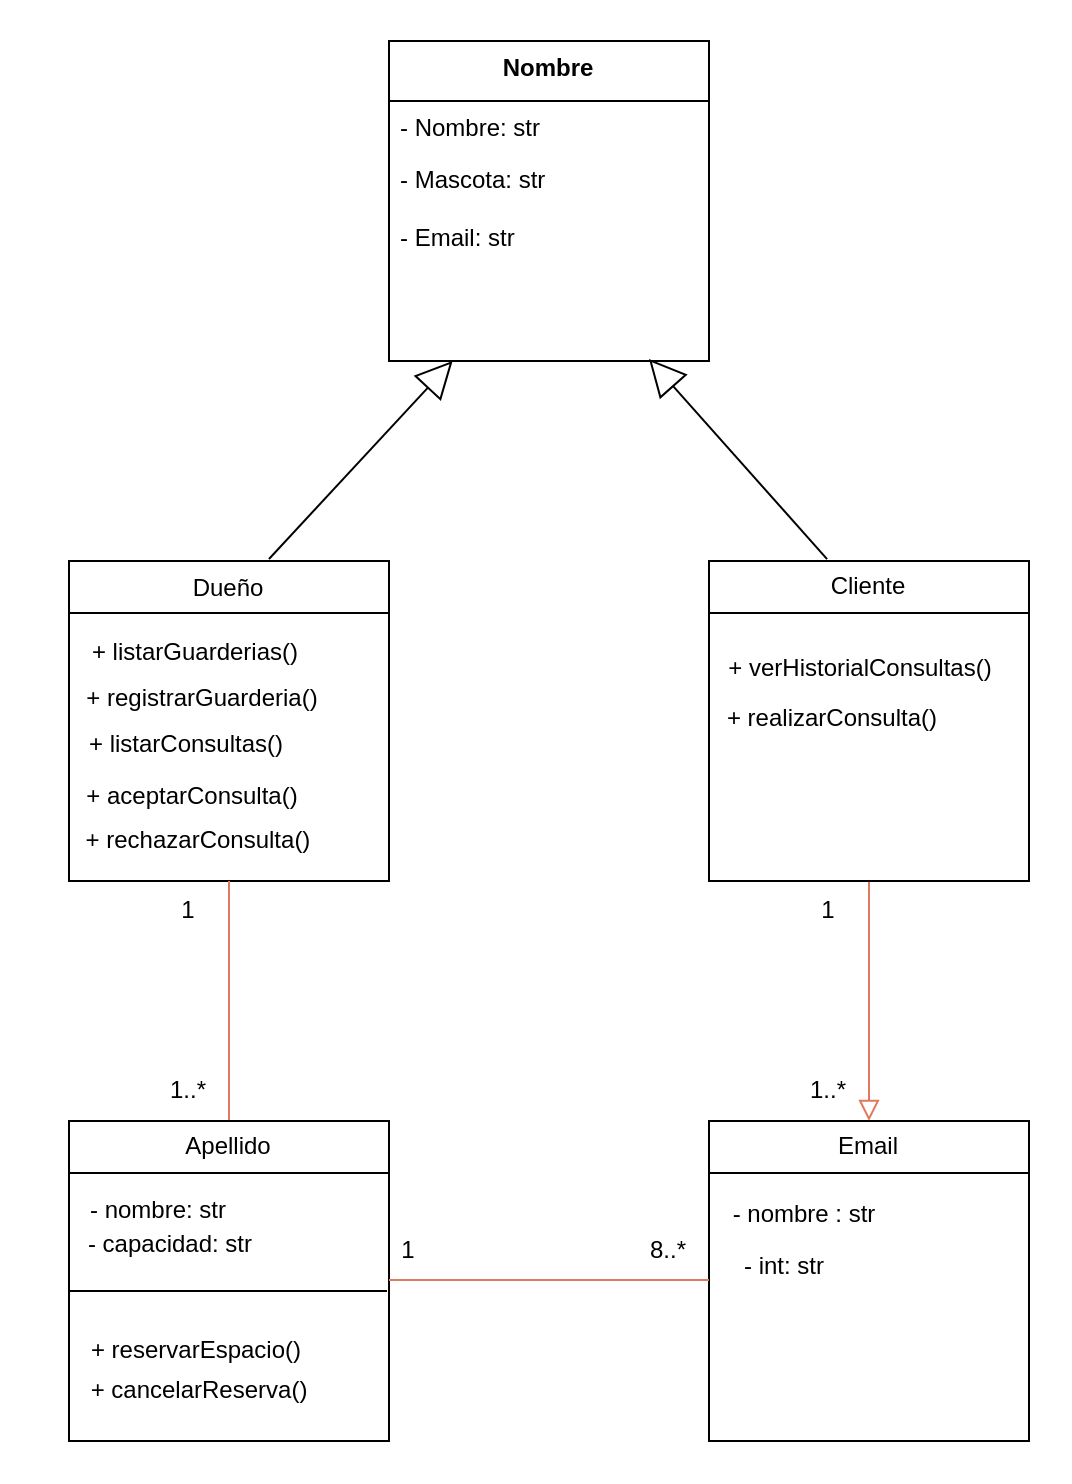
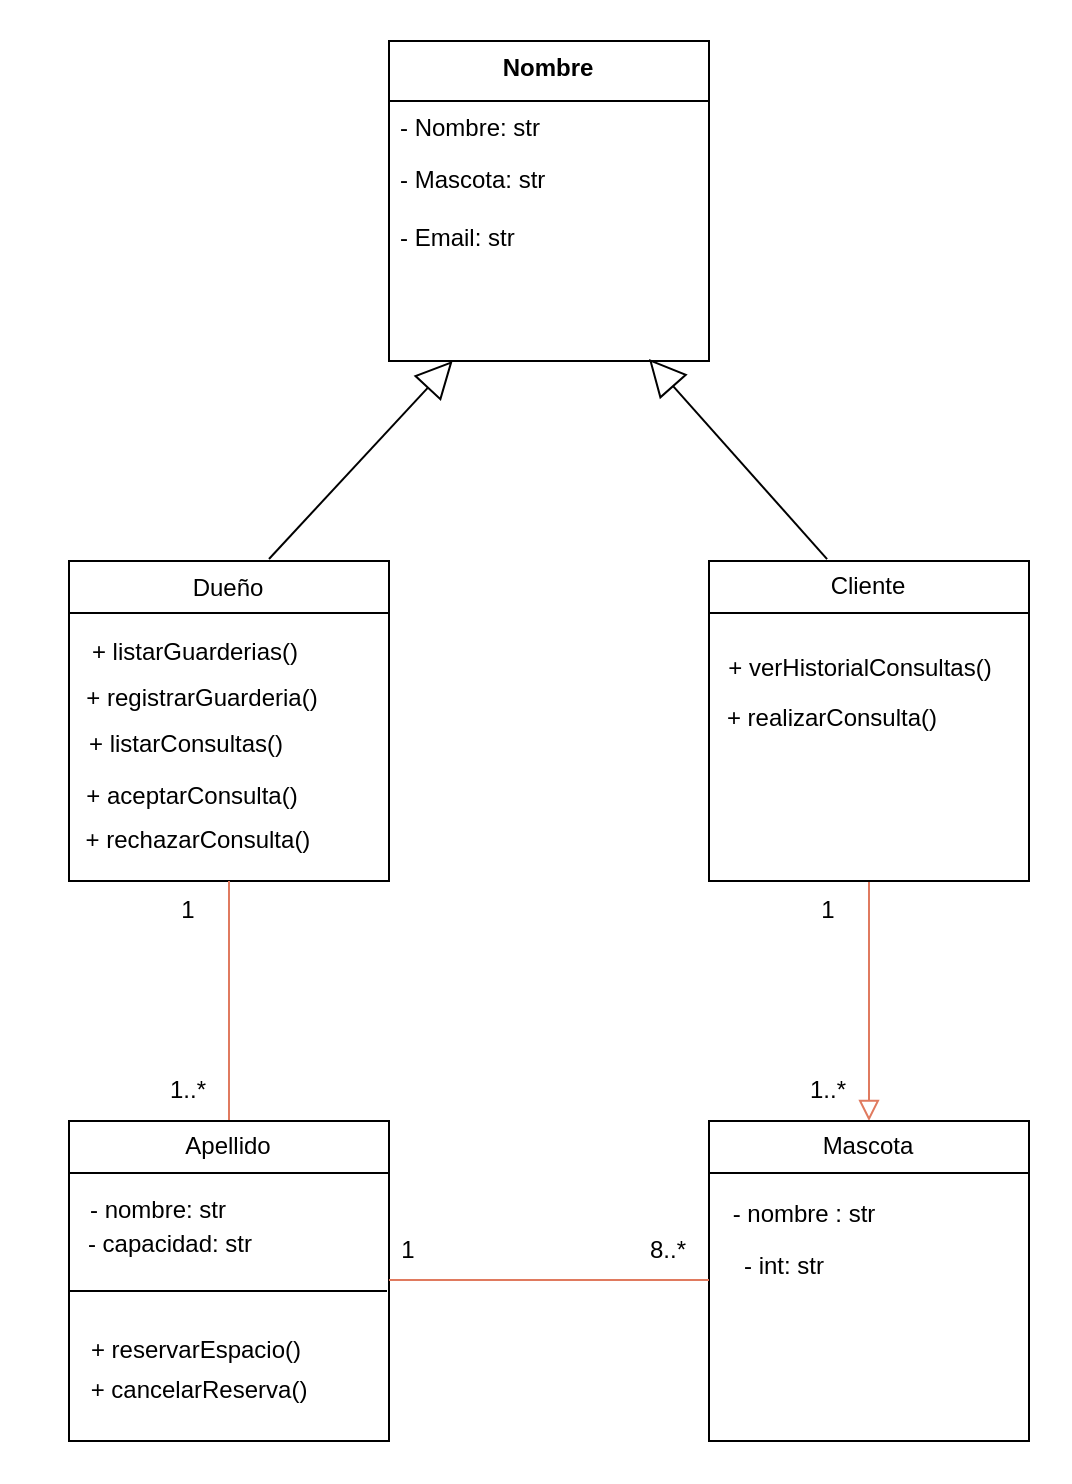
  <mxCell id="0" />
  <mxCell id="1" parent="0" />
  <mxCell id="2" value="+ realizarConsulta()" style="text;html=1;align=center;verticalAlign=middle;whiteSpace=wrap;rounded=0;" vertex="1" parent="1"><mxGeometry x="350" y="344" width="132" height="30" as="geometry" /></mxCell>
  <mxCell id="3" style="edgeStyle=none;curved=1;rounded=0;orthogonalLoop=1;jettySize=auto;html=1;exitX=0.5;exitY=1;exitDx=0;exitDy=0;entryX=0.5;entryY=0;entryDx=0;entryDy=0;strokeColor=#E07A5F;fontSize=12;fontColor=#393C56;startSize=8;endSize=8;fillColor=#F2CC8F;endArrow=block;endFill=0;" edge="1" parent="1" source="4" target="9"><mxGeometry relative="1" as="geometry" /></mxCell>
  <mxCell id="4" value="Cliente" style="swimlane;fontStyle=0;childLayout=stackLayout;horizontal=1;startSize=26;fillColor=none;horizontalStack=0;resizeParent=1;resizeParentMax=0;resizeLast=0;collapsible=1;marginBottom=0;whiteSpace=wrap;html=1;" vertex="1" parent="1"><mxGeometry x="354" y="280" width="160" height="160" as="geometry" /></mxCell>
  <mxCell id="5" value="Dueño" style="swimlane;fontStyle=0;childLayout=stackLayout;horizontal=1;startSize=26;fillColor=none;horizontalStack=0;resizeParent=1;resizeParentMax=0;resizeLast=0;collapsible=1;marginBottom=0;whiteSpace=wrap;html=1;verticalAlign=top;labelBorderColor=none;" vertex="1" parent="1"><mxGeometry x="34" y="280" width="160" height="160" as="geometry" /></mxCell>
  <mxCell id="6" style="edgeStyle=none;curved=1;rounded=0;orthogonalLoop=1;jettySize=auto;html=1;exitX=0.5;exitY=1;exitDx=0;exitDy=0;entryX=0.5;entryY=0;entryDx=0;entryDy=0;fontSize=12;strokeColor=none;" edge="1" parent="1" source="5" target="8"><mxGeometry relative="1" as="geometry" /></mxCell>
  <mxCell id="7" style="edgeStyle=none;curved=1;rounded=0;orthogonalLoop=1;jettySize=auto;html=1;exitX=0.5;exitY=1;exitDx=0;exitDy=0;entryX=0.5;entryY=0;entryDx=0;entryDy=0;strokeColor=#E07A5F;fontSize=12;fontColor=#393C56;fillColor=#F2CC8F;endArrow=none;endFill=0;" edge="1" parent="1" source="5" target="8"><mxGeometry relative="1" as="geometry" /></mxCell>
  <mxCell id="8" value="Apellido" style="swimlane;fontStyle=0;childLayout=stackLayout;horizontal=1;startSize=26;fillColor=none;horizontalStack=0;resizeParent=1;resizeParentMax=0;resizeLast=0;collapsible=1;marginBottom=0;whiteSpace=wrap;html=1;" vertex="1" parent="1"><mxGeometry x="34" y="560" width="160" height="160" as="geometry" /></mxCell>
- <mxCell id="9" value="Email" style="swimlane;fontStyle=0;childLayout=stackLayout;horizontal=1;startSize=26;fillColor=none;horizontalStack=0;resizeParent=1;resizeParentMax=0;resizeLast=0;collapsible=1;marginBottom=0;whiteSpace=wrap;html=1;" vertex="1" parent="1"><mxGeometry x="354" y="560" width="160" height="160" as="geometry"><mxRectangle x="480" y="560" width="90" height="30" as="alternateBounds" /></mxGeometry></mxCell>
+ <mxCell id="9" value="Mascota" style="swimlane;fontStyle=0;childLayout=stackLayout;horizontal=1;startSize=26;fillColor=none;horizontalStack=0;resizeParent=1;resizeParentMax=0;resizeLast=0;collapsible=1;marginBottom=0;whiteSpace=wrap;html=1;" vertex="1" parent="1"><mxGeometry x="354" y="560" width="160" height="160" as="geometry"><mxRectangle x="480" y="560" width="90" height="30" as="alternateBounds" /></mxGeometry></mxCell>
  <mxCell id="10" style="edgeStyle=none;curved=1;rounded=0;orthogonalLoop=1;jettySize=auto;html=1;exitX=1;exitY=0.5;exitDx=0;exitDy=0;entryX=0;entryY=0.5;entryDx=0;entryDy=0;strokeColor=#E07A5F;fontSize=12;fontColor=#393C56;startSize=8;endSize=8;fillColor=#F2CC8F;endArrow=none;endFill=0;" edge="1" parent="1"><mxGeometry relative="1" as="geometry"><mxPoint x="194" y="639.5" as="sourcePoint" /><mxPoint x="354" y="639.5" as="targetPoint" /></mxGeometry></mxCell>
  <mxCell id="11" value="1" style="text;html=1;align=center;verticalAlign=middle;whiteSpace=wrap;rounded=0;" vertex="1" parent="1"><mxGeometry x="64" y="440" width="60" height="30" as="geometry" /></mxCell>
  <mxCell id="12" value="1..*" style="text;html=1;align=center;verticalAlign=middle;whiteSpace=wrap;rounded=0;" vertex="1" parent="1"><mxGeometry x="64" y="530" width="60" height="30" as="geometry" /></mxCell>
  <mxCell id="13" value="1" style="text;html=1;align=center;verticalAlign=middle;whiteSpace=wrap;rounded=0;" vertex="1" parent="1"><mxGeometry x="174" y="610" width="60" height="30" as="geometry" /></mxCell>
  <mxCell id="14" value="8..*" style="text;html=1;align=center;verticalAlign=middle;whiteSpace=wrap;rounded=0;" vertex="1" parent="1"><mxGeometry x="304" y="610" width="60" height="30" as="geometry" /></mxCell>
  <mxCell id="15" value="1" style="text;html=1;align=center;verticalAlign=middle;whiteSpace=wrap;rounded=0;" vertex="1" parent="1"><mxGeometry x="384" y="440" width="60" height="30" as="geometry" /></mxCell>
  <mxCell id="16" value="1..*" style="text;html=1;align=center;verticalAlign=middle;whiteSpace=wrap;rounded=0;" vertex="1" parent="1"><mxGeometry x="384" y="530" width="60" height="30" as="geometry" /></mxCell>
  <mxCell id="17" style="edgeStyle=none;curved=1;rounded=0;orthogonalLoop=1;jettySize=auto;html=1;exitX=0.75;exitY=0;exitDx=0;exitDy=0;fontSize=12;startSize=8;endSize=8;" edge="1" parent="1" source="15" target="15"><mxGeometry relative="1" as="geometry" /></mxCell>
  <mxCell id="18" value="Nombre" style="swimlane;fontStyle=1;align=center;verticalAlign=top;childLayout=stackLayout;horizontal=1;startSize=30;horizontalStack=0;resizeParent=1;resizeParentMax=0;resizeLast=0;collapsible=1;marginBottom=0;whiteSpace=wrap;html=1;" vertex="1" parent="1"><mxGeometry x="194" y="20" width="160" height="160" as="geometry" /></mxCell>
  <mxCell id="19" value="- Nombre: str" style="text;strokeColor=none;fillColor=none;align=left;verticalAlign=top;spacingLeft=4;spacingRight=4;overflow=hidden;rotatable=0;points=[[0,0.5],[1,0.5]];portConstraint=eastwest;whiteSpace=wrap;html=1;" vertex="1" parent="18"><mxGeometry y="30" width="160" height="26" as="geometry" /></mxCell>
  <mxCell id="20" value="&lt;div&gt;- Mascota: str&lt;/div&gt;&lt;div&gt;&lt;br&gt;&lt;/div&gt;&lt;div&gt;- Email: str&lt;br&gt;&lt;/div&gt;&lt;div&gt;&lt;br&gt;&lt;/div&gt;&lt;div&gt;&lt;br&gt;&lt;/div&gt;" style="text;strokeColor=none;fillColor=none;align=left;verticalAlign=top;spacingLeft=4;spacingRight=4;overflow=hidden;rotatable=0;points=[[0,0.5],[1,0.5]];portConstraint=eastwest;whiteSpace=wrap;html=1;" vertex="1" parent="18"><mxGeometry y="56" width="160" height="104" as="geometry" /></mxCell>
  <mxCell id="21" value="+ listarGuarderias()" style="text;html=1;align=right;verticalAlign=middle;resizable=0;points=[];autosize=1;strokeColor=none;fillColor=none;" vertex="1" parent="1"><mxGeometry x="20" y="311" width="130" height="30" as="geometry" /></mxCell>
  <mxCell id="22" value="+ listarConsultas()" style="text;html=1;align=center;verticalAlign=middle;whiteSpace=wrap;rounded=0;" vertex="1" parent="1"><mxGeometry x="38" y="357" width="110" height="30" as="geometry" /></mxCell>
  <mxCell id="23" value="- nombre : str" style="text;html=1;align=center;verticalAlign=middle;whiteSpace=wrap;rounded=0;" vertex="1" parent="1"><mxGeometry x="357" y="592" width="90" height="30" as="geometry" /></mxCell>
  <mxCell id="24" value="- int: str" style="text;html=1;align=center;verticalAlign=middle;whiteSpace=wrap;rounded=0;" vertex="1" parent="1"><mxGeometry x="362" y="618" width="60" height="30" as="geometry" /></mxCell>
  <mxCell id="25" value="- nombre: str" style="text;html=1;align=center;verticalAlign=middle;whiteSpace=wrap;rounded=0;" vertex="1" parent="1"><mxGeometry x="39" y="590" width="80" height="30" as="geometry" /></mxCell>
  <mxCell id="26" value="- capacidad: str" style="text;html=1;align=center;verticalAlign=middle;whiteSpace=wrap;rounded=0;" vertex="1" parent="1"><mxGeometry x="30" y="607" width="110" height="30" as="geometry" /></mxCell>
  <mxCell id="27" value="+ reservarEspacio()" style="text;html=1;align=center;verticalAlign=middle;whiteSpace=wrap;rounded=0;" vertex="1" parent="1"><mxGeometry x="28" y="660" width="140" height="30" as="geometry" /></mxCell>
  <mxCell id="28" value="+ cancelarReserva()" style="text;html=1;align=center;verticalAlign=middle;whiteSpace=wrap;rounded=0;" vertex="1" parent="1"><mxGeometry x="27" y="680" width="145" height="30" as="geometry" /></mxCell>
  <mxCell id="29" value="+ registrarGuarderia() " style="text;html=1;align=center;verticalAlign=middle;whiteSpace=wrap;rounded=0;" vertex="1" parent="1"><mxGeometry x="26" y="334" width="150" height="30" as="geometry" /></mxCell>
  <mxCell id="30" value="&lt;br&gt;&lt;div&gt;+ aceptarConsulta()&lt;/div&gt;" style="text;html=1;align=center;verticalAlign=middle;whiteSpace=wrap;rounded=0;" vertex="1" parent="1"><mxGeometry x="26" y="375" width="140" height="30" as="geometry" /></mxCell>
  <mxCell id="31" value="+ verHistorialConsultas()" style="text;html=1;align=center;verticalAlign=middle;whiteSpace=wrap;rounded=0;" vertex="1" parent="1"><mxGeometry x="360" y="319" width="140" height="30" as="geometry" /></mxCell>
  <mxCell id="32" value="" style="line;strokeWidth=1;fillColor=none;align=left;verticalAlign=middle;spacingTop=-1;spacingLeft=3;spacingRight=3;rotatable=0;labelPosition=right;points=[];portConstraint=eastwest;strokeColor=inherit;" vertex="1" parent="1"><mxGeometry x="34" y="641" width="159" height="8" as="geometry" /></mxCell>
  <mxCell id="33" value="&lt;br&gt;&lt;div&gt;+ rechazarConsulta()&lt;/div&gt;" style="text;html=1;align=center;verticalAlign=middle;whiteSpace=wrap;rounded=0;" vertex="1" parent="1"><mxGeometry x="29" y="397" width="140" height="30" as="geometry" /></mxCell>
  <mxCell id="34" value="Extends" style="endArrow=block;endSize=16;endFill=0;html=1;rounded=0;fontSize=12;curved=1;labelBackgroundColor=none;fontColor=none;noLabel=1;" edge="1" parent="1" target="20"><mxGeometry width="160" relative="1" as="geometry"><mxPoint x="134" y="279" as="sourcePoint" /><mxPoint x="227" y="182" as="targetPoint" /></mxGeometry></mxCell>
  <mxCell id="35" value="Extends" style="endArrow=block;endSize=16;endFill=0;html=1;rounded=0;fontSize=12;curved=1;labelBackgroundColor=none;fontColor=none;noLabel=1;exitX=0.369;exitY=-0.006;exitDx=0;exitDy=0;exitPerimeter=0;" edge="1" parent="1" source="4"><mxGeometry width="160" relative="1" as="geometry"><mxPoint x="404" y="279" as="sourcePoint" /><mxPoint x="324" y="179" as="targetPoint" /></mxGeometry></mxCell>
